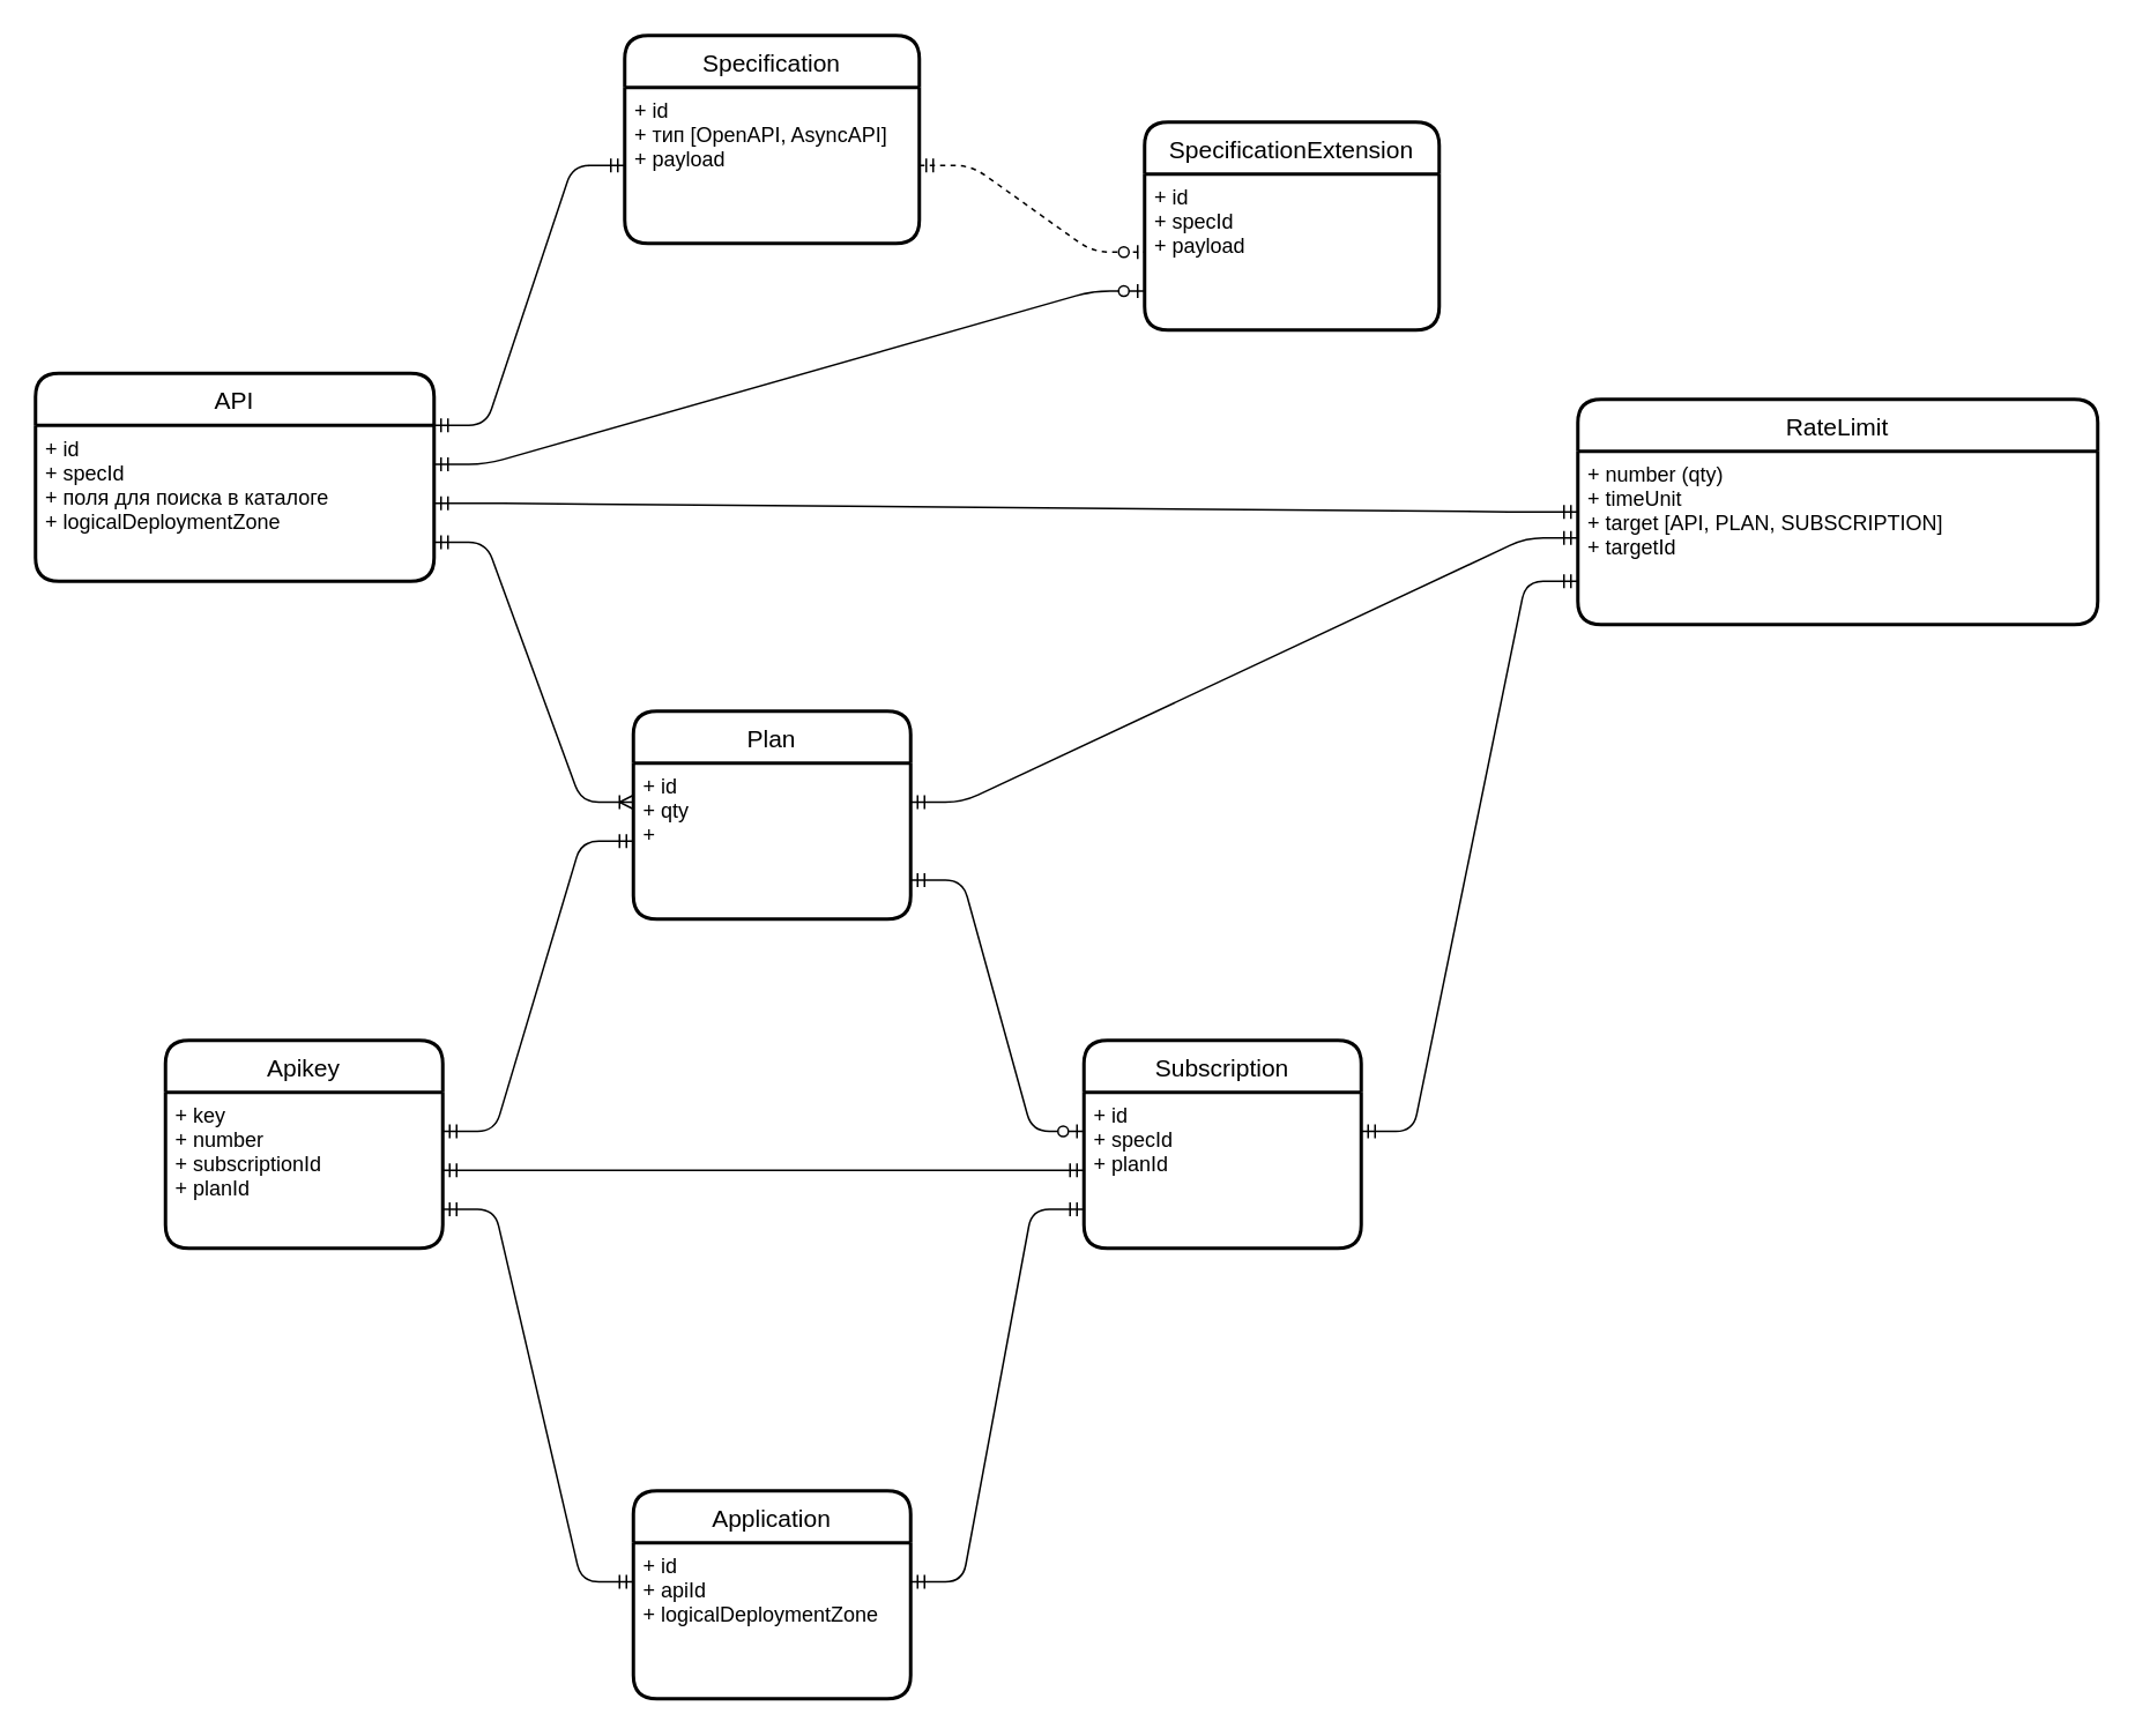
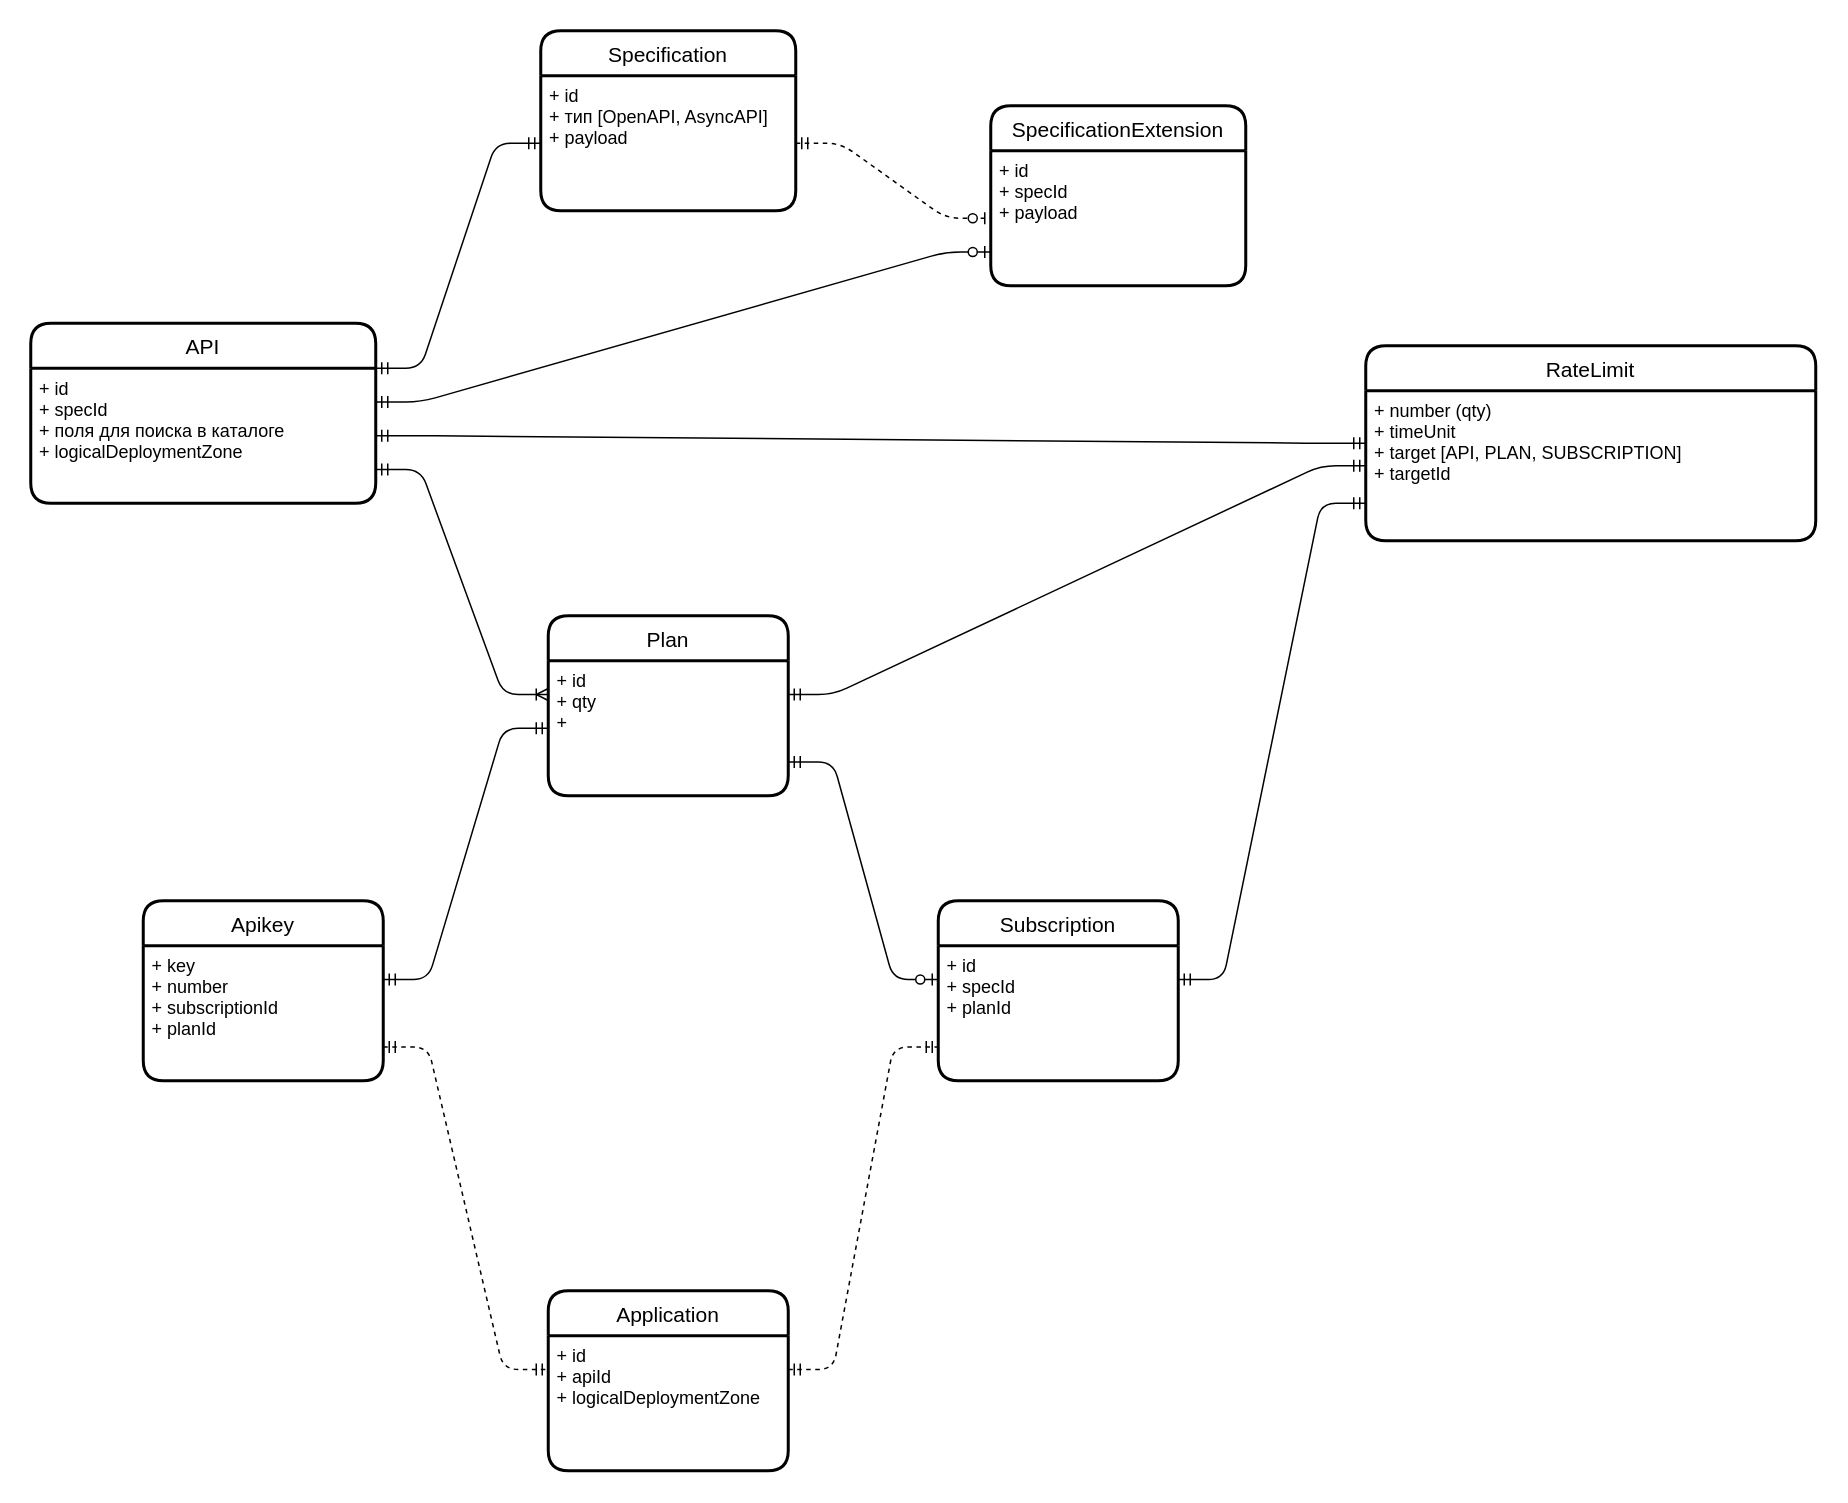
  <mxCell id="0" />
  <mxCell id="1" parent="0" />
  <mxCell id="2" value="Specification" style="swimlane;childLayout=stackLayout;horizontal=1;startSize=30;horizontalStack=0;rounded=1;fontSize=14;fontStyle=0;strokeWidth=2;resizeParent=0;resizeLast=1;shadow=0;dashed=0;align=center;" parent="1" vertex="1"><mxGeometry x="360" y="20" width="170" height="120" as="geometry" /></mxCell>
  <mxCell id="3" value="+ id&#10;+ тип [OpenAPI, AsyncAPI]&#10;+ payload" style="align=left;strokeColor=none;fillColor=none;spacingLeft=4;fontSize=12;verticalAlign=top;resizable=0;rotatable=0;part=1;" parent="2" vertex="1"><mxGeometry y="30" width="170" height="90" as="geometry" /></mxCell>
  <mxCell id="4" value="Application" style="swimlane;childLayout=stackLayout;horizontal=1;startSize=30;horizontalStack=0;rounded=1;fontSize=14;fontStyle=0;strokeWidth=2;resizeParent=0;resizeLast=1;shadow=0;dashed=0;align=center;" parent="1" vertex="1"><mxGeometry x="365" y="860" width="160" height="120" as="geometry" /></mxCell>
  <mxCell id="5" value="+ id&#10;+ apiId&#10;+ logicalDeploymentZone" style="align=left;strokeColor=none;fillColor=none;spacingLeft=4;fontSize=12;verticalAlign=top;resizable=0;rotatable=0;part=1;" parent="4" vertex="1"><mxGeometry y="30" width="160" height="90" as="geometry" /></mxCell>
  <mxCell id="6" value="API" style="swimlane;childLayout=stackLayout;horizontal=1;startSize=30;horizontalStack=0;rounded=1;fontSize=14;fontStyle=0;strokeWidth=2;resizeParent=0;resizeLast=1;shadow=0;dashed=0;align=center;" parent="1" vertex="1"><mxGeometry x="20" y="215" width="230" height="120" as="geometry" /></mxCell>
  <mxCell id="7" value="+ id&#10;+ specId&#10;+ поля для поиска в каталоге&#10;+ logicalDeploymentZone&#10;" style="align=left;strokeColor=none;fillColor=none;spacingLeft=4;fontSize=12;verticalAlign=top;resizable=0;rotatable=0;part=1;" parent="6" vertex="1"><mxGeometry y="30" width="230" height="90" as="geometry" /></mxCell>
  <mxCell id="8" value="Plan" style="swimlane;childLayout=stackLayout;horizontal=1;startSize=30;horizontalStack=0;rounded=1;fontSize=14;fontStyle=0;strokeWidth=2;resizeParent=0;resizeLast=1;shadow=0;dashed=0;align=center;" parent="1" vertex="1"><mxGeometry x="365" y="410" width="160" height="120" as="geometry" /></mxCell>
  <mxCell id="9" value="+ id&#10;+ qty&#10;+ " style="align=left;strokeColor=none;fillColor=none;spacingLeft=4;fontSize=12;verticalAlign=top;resizable=0;rotatable=0;part=1;" parent="8" vertex="1"><mxGeometry y="30" width="160" height="90" as="geometry" /></mxCell>
  <mxCell id="10" value="Subscription" style="swimlane;childLayout=stackLayout;horizontal=1;startSize=30;horizontalStack=0;rounded=1;fontSize=14;fontStyle=0;strokeWidth=2;resizeParent=0;resizeLast=1;shadow=0;dashed=0;align=center;" parent="1" vertex="1"><mxGeometry x="625" y="600" width="160" height="120" as="geometry" /></mxCell>
  <mxCell id="11" value="+ id&#10;+ specId&#10;+ planId" style="align=left;strokeColor=none;fillColor=none;spacingLeft=4;fontSize=12;verticalAlign=top;resizable=0;rotatable=0;part=1;" parent="10" vertex="1"><mxGeometry y="30" width="160" height="90" as="geometry" /></mxCell>
  <mxCell id="12" value="Apikey" style="swimlane;childLayout=stackLayout;horizontal=1;startSize=30;horizontalStack=0;rounded=1;fontSize=14;fontStyle=0;strokeWidth=2;resizeParent=0;resizeLast=1;shadow=0;dashed=0;align=center;" parent="1" vertex="1"><mxGeometry x="95" y="600" width="160" height="120" as="geometry" /></mxCell>
  <mxCell id="13" value="+ key&#10;+ number&#10;+ subscriptionId&#10;+ planId" style="align=left;strokeColor=none;fillColor=none;spacingLeft=4;fontSize=12;verticalAlign=top;resizable=0;rotatable=0;part=1;" parent="12" vertex="1"><mxGeometry y="30" width="160" height="90" as="geometry" /></mxCell>
  <mxCell id="14" value="" style="edgeStyle=entityRelationEdgeStyle;fontSize=12;html=1;endArrow=ERmandOne;startArrow=ERmandOne;exitX=1;exitY=0;exitDx=0;exitDy=0;entryX=0;entryY=0.5;entryDx=0;entryDy=0;" parent="1" source="7" target="3" edge="1"><mxGeometry width="100" height="100" relative="1" as="geometry"><mxPoint x="590" y="270" as="sourcePoint" /><mxPoint x="690" y="170" as="targetPoint" /></mxGeometry></mxCell>
  <mxCell id="15" value="" style="edgeStyle=entityRelationEdgeStyle;fontSize=12;html=1;endArrow=ERoneToMany;startArrow=ERmandOne;exitX=1;exitY=0.75;exitDx=0;exitDy=0;entryX=0;entryY=0.25;entryDx=0;entryDy=0;" parent="1" source="7" target="9" edge="1"><mxGeometry width="100" height="100" relative="1" as="geometry"><mxPoint x="550" y="460" as="sourcePoint" /><mxPoint x="650" y="360" as="targetPoint" /></mxGeometry></mxCell>
  <mxCell id="16" value="" style="edgeStyle=entityRelationEdgeStyle;fontSize=12;html=1;endArrow=ERzeroToOne;startArrow=ERmandOne;exitX=1;exitY=0.75;exitDx=0;exitDy=0;entryX=0;entryY=0.25;entryDx=0;entryDy=0;" parent="1" source="9" target="11" edge="1"><mxGeometry width="100" height="100" relative="1" as="geometry"><mxPoint x="550" y="620" as="sourcePoint" /><mxPoint x="650" y="520" as="targetPoint" /></mxGeometry></mxCell>
- <mxCell id="17" value="" style="edgeStyle=entityRelationEdgeStyle;fontSize=12;html=1;endArrow=ERmandOne;startArrow=ERmandOne;exitX=1;exitY=0.25;exitDx=0;exitDy=0;entryX=0;entryY=0.75;entryDx=0;entryDy=0;" parent="1" source="5" target="11" edge="1"><mxGeometry width="100" height="100" relative="1" as="geometry"><mxPoint x="550" y="670" as="sourcePoint" /><mxPoint x="650" y="570" as="targetPoint" /></mxGeometry></mxCell>
- <mxCell id="18" value="" style="edgeStyle=entityRelationEdgeStyle;fontSize=12;html=1;endArrow=ERmandOne;startArrow=ERmandOne;exitX=1;exitY=0.75;exitDx=0;exitDy=0;entryX=0;entryY=0.25;entryDx=0;entryDy=0;" parent="1" source="13" target="5" edge="1"><mxGeometry width="100" height="100" relative="1" as="geometry"><mxPoint x="550" y="670" as="sourcePoint" /><mxPoint x="650" y="570" as="targetPoint" /></mxGeometry></mxCell>
- <mxCell id="19" value="" style="edgeStyle=entityRelationEdgeStyle;fontSize=12;html=1;endArrow=ERmandOne;startArrow=ERmandOne;exitX=1;exitY=0.5;exitDx=0;exitDy=0;entryX=0;entryY=0.5;entryDx=0;entryDy=0;" parent="1" source="13" target="11" edge="1"><mxGeometry width="100" height="100" relative="1" as="geometry"><mxPoint x="550" y="670" as="sourcePoint" /><mxPoint x="650" y="570" as="targetPoint" /></mxGeometry></mxCell>
+ <mxCell id="17" value="" style="edgeStyle=entityRelationEdgeStyle;fontSize=12;html=1;endArrow=ERmandOne;startArrow=ERmandOne;exitX=1;exitY=0.25;exitDx=0;exitDy=0;entryX=0;entryY=0.75;entryDx=0;entryDy=0;dashed=1;" parent="1" source="5" target="11" edge="1"><mxGeometry width="100" height="100" relative="1" as="geometry"><mxPoint x="550" y="670" as="sourcePoint" /><mxPoint x="650" y="570" as="targetPoint" /></mxGeometry></mxCell>
+ <mxCell id="18" value="" style="edgeStyle=entityRelationEdgeStyle;fontSize=12;html=1;endArrow=ERmandOne;startArrow=ERmandOne;exitX=1;exitY=0.75;exitDx=0;exitDy=0;entryX=0;entryY=0.25;entryDx=0;entryDy=0;dashed=1;" parent="1" source="13" target="5" edge="1"><mxGeometry width="100" height="100" relative="1" as="geometry"><mxPoint x="550" y="670" as="sourcePoint" /><mxPoint x="650" y="570" as="targetPoint" /></mxGeometry></mxCell>
  <mxCell id="20" value="" style="edgeStyle=entityRelationEdgeStyle;fontSize=12;html=1;endArrow=ERmandOne;startArrow=ERmandOne;exitX=1;exitY=0.25;exitDx=0;exitDy=0;entryX=0;entryY=0.5;entryDx=0;entryDy=0;" parent="1" source="13" target="9" edge="1"><mxGeometry width="100" height="100" relative="1" as="geometry"><mxPoint x="550" y="670" as="sourcePoint" /><mxPoint x="650" y="570" as="targetPoint" /></mxGeometry></mxCell>
  <mxCell id="21" value="RateLimit" style="swimlane;childLayout=stackLayout;horizontal=1;startSize=30;horizontalStack=0;rounded=1;fontSize=14;fontStyle=0;strokeWidth=2;resizeParent=0;resizeLast=1;shadow=0;dashed=0;align=center;" parent="1" vertex="1"><mxGeometry x="910" y="230" width="300" height="130" as="geometry" /></mxCell>
  <mxCell id="22" value="+ number (qty)&#10;+ timeUnit&#10;+ target [API, PLAN, SUBSCRIPTION]&#10;+ targetId" style="align=left;strokeColor=none;fillColor=none;spacingLeft=4;fontSize=12;verticalAlign=top;resizable=0;rotatable=0;part=1;" parent="21" vertex="1"><mxGeometry y="30" width="300" height="100" as="geometry" /></mxCell>
  <mxCell id="23" value="" style="edgeStyle=entityRelationEdgeStyle;fontSize=12;html=1;endArrow=ERmandOne;startArrow=ERmandOne;entryX=0;entryY=0.5;entryDx=0;entryDy=0;exitX=1;exitY=0.5;exitDx=0;exitDy=0;" parent="1" source="7" target="21" edge="1"><mxGeometry width="100" height="100" relative="1" as="geometry"><mxPoint x="550" y="510" as="sourcePoint" /><mxPoint x="650" y="410" as="targetPoint" /></mxGeometry></mxCell>
  <mxCell id="24" value="" style="edgeStyle=entityRelationEdgeStyle;fontSize=12;html=1;endArrow=ERmandOne;startArrow=ERmandOne;entryX=0;entryY=0.5;entryDx=0;entryDy=0;exitX=1;exitY=0.25;exitDx=0;exitDy=0;" parent="1" source="9" target="22" edge="1"><mxGeometry width="100" height="100" relative="1" as="geometry"><mxPoint x="550" y="510" as="sourcePoint" /><mxPoint x="650" y="410" as="targetPoint" /></mxGeometry></mxCell>
  <mxCell id="25" value="" style="edgeStyle=entityRelationEdgeStyle;fontSize=12;html=1;endArrow=ERmandOne;startArrow=ERmandOne;entryX=0;entryY=0.75;entryDx=0;entryDy=0;exitX=1;exitY=0.25;exitDx=0;exitDy=0;" parent="1" source="11" target="22" edge="1"><mxGeometry width="100" height="100" relative="1" as="geometry"><mxPoint x="980" y="540" as="sourcePoint" /><mxPoint x="1080" y="440" as="targetPoint" /></mxGeometry></mxCell>
  <mxCell id="26" value="" style="edgeStyle=entityRelationEdgeStyle;fontSize=12;html=1;endArrow=ERzeroToOne;startArrow=ERmandOne;exitX=1;exitY=0.5;exitDx=0;exitDy=0;entryX=0;entryY=0.5;entryDx=0;entryDy=0;dashed=1;" edge="1" parent="1" source="3" target="28"><mxGeometry width="100" height="100" relative="1" as="geometry"><mxPoint x="590" y="150" as="sourcePoint" /><mxPoint x="690" y="50" as="targetPoint" /></mxGeometry></mxCell>
  <mxCell id="27" value="SpecificationExtension" style="swimlane;childLayout=stackLayout;horizontal=1;startSize=30;horizontalStack=0;rounded=1;fontSize=14;fontStyle=0;strokeWidth=2;resizeParent=0;resizeLast=1;shadow=0;dashed=0;align=center;" vertex="1" parent="1"><mxGeometry x="660" y="70" width="170" height="120" as="geometry" /></mxCell>
  <mxCell id="28" value="+ id&#10;+ specId&#10;+ payload" style="align=left;strokeColor=none;fillColor=none;spacingLeft=4;fontSize=12;verticalAlign=top;resizable=0;rotatable=0;part=1;" vertex="1" parent="27"><mxGeometry y="30" width="170" height="90" as="geometry" /></mxCell>
  <mxCell id="29" value="" style="edgeStyle=entityRelationEdgeStyle;fontSize=12;html=1;endArrow=ERzeroToOne;startArrow=ERmandOne;exitX=1;exitY=0.25;exitDx=0;exitDy=0;entryX=0;entryY=0.75;entryDx=0;entryDy=0;" edge="1" parent="1" source="7" target="28"><mxGeometry width="100" height="100" relative="1" as="geometry"><mxPoint x="540" y="105" as="sourcePoint" /><mxPoint x="650" y="105" as="targetPoint" /></mxGeometry></mxCell>
